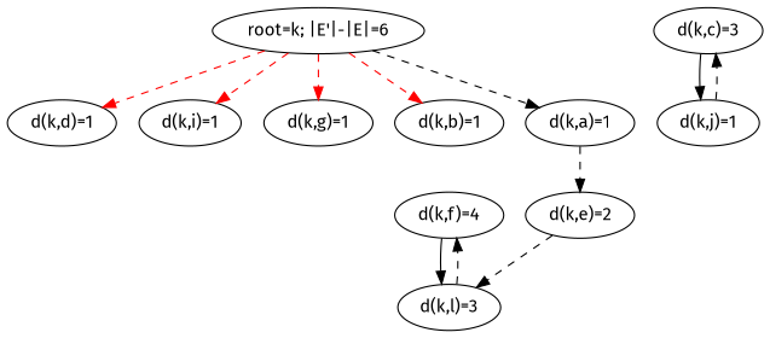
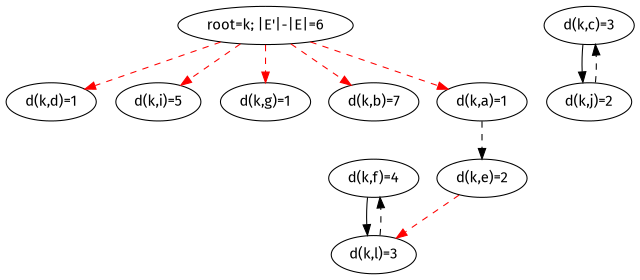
  digraph {
    fontname="Fira Sans"
    node [fontname="Fira Sans"]
    edge [fontname="Fira Sans" style=dashed]
    n1 [label="d(k,f)=4"]
    n2 [label="d(k,l)=3"]
    n3 [label="d(k,d)=1"]
    n4 [label="d(k,c)=3"]
-   n5 [label="d(k,j)=1"]
-   n6 [label="d(k,i)=1"]
+   n5 [label="d(k,j)=2"]
+   n6 [label="d(k,i)=5"]
    n7 [label="d(k,g)=1"]
-   n8 [label="d(k,b)=1"]
+   n8 [label="d(k,b)=7"]
    n9 [label="d(k,a)=1"]
    n10 [label="d(k,e)=2"]
    n11 [label="root=k; |E'|-|E|=6"]
    n1 -> n2 [style=""]
    n2 -> n1
    n4 -> n5 [style=""]
    n5 -> n4
    n9 -> n10
-   n10 -> n2
+   n10 -> n2 [color=red]
    n11 -> n3 [color=red]
    n11 -> n6 [color=red]
    n11 -> n7 [color=red]
    n11 -> n8 [color=red]
-   n11 -> n9 [color=black]
+   n11 -> n9 [color=red]
  }
